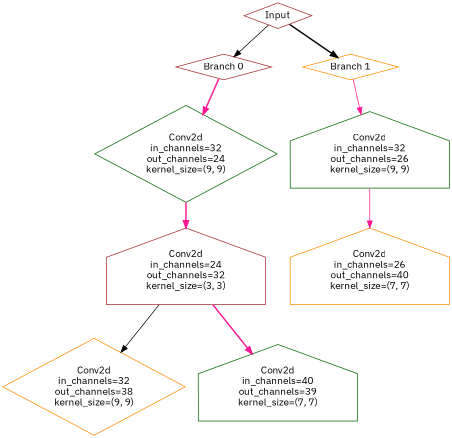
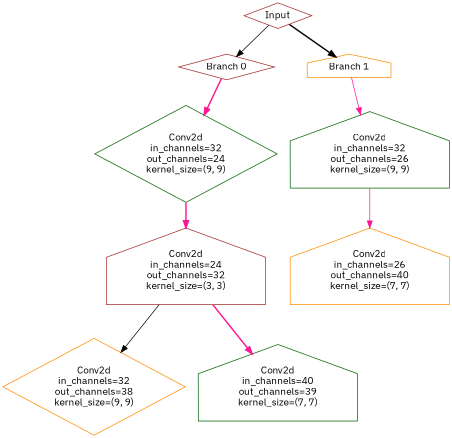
  digraph {
    fontname="IBM Plex Sans"
    node [color=brown fontname="IBM Plex Sans" shape=diamond]
    edge [color=deeppink fontname="IBM Plex Sans" style=solid]
    n1 [label=Input]
    n2 [label="Branch 0"]
-   n3 [color=darkorange label="Branch 1"]
+   n3 [color=darkorange label="Branch 1" shape=house]
    n4 [color=darkgreen label="Conv2d\nin_channels=32\nout_channels=24\nkernel_size=(9, 9)"]
    n5 [color=darkgreen label="Conv2d\nin_channels=32\nout_channels=26\nkernel_size=(9, 9)" shape=house]
    n6 [label="Conv2d\nin_channels=24\nout_channels=32\nkernel_size=(3, 3)" shape=house]
    n7 [color=darkorange label="Conv2d\nin_channels=32\nout_channels=38\nkernel_size=(9, 9)"]
    n8 [color=darkgreen label="Conv2d\nin_channels=40\nout_channels=39\nkernel_size=(7, 7)" shape=house]
    n9 [color=darkorange label="Conv2d\nin_channels=26\nout_channels=40\nkernel_size=(7, 7)" shape=house]
    n1 -> n2 [color=black]
    n1 -> n3 [color=black style=bold]
    n2 -> n4 [style=bold]
    n3 -> n5
    n4 -> n6 [style=bold]
    n5 -> n9
    n6 -> n7 [color=black]
    n6 -> n8 [style=bold]
  }
